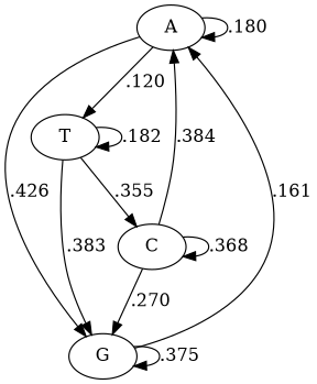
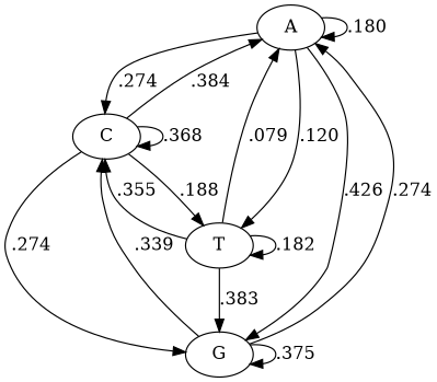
  digraph {
    A
    C
    G
    T
    A -> A [label=.180]
+   A -> C [label=.274]
    A -> G [label=.426]
    A -> T [label=.120]
    C -> A [label=.384]
    C -> C [label=.368]
-   C -> G [label=.270]
-   G -> A [label=.161]
+   C -> G [label=.274]
+   C -> T [label=.188]
+   G -> A [label=.274]
+   G -> C [label=.339]
    G -> G [label=.375]
+   T -> A [label=.079]
    T -> C [label=.355]
    T -> G [label=.383]
    T -> T [label=.182]
  }
